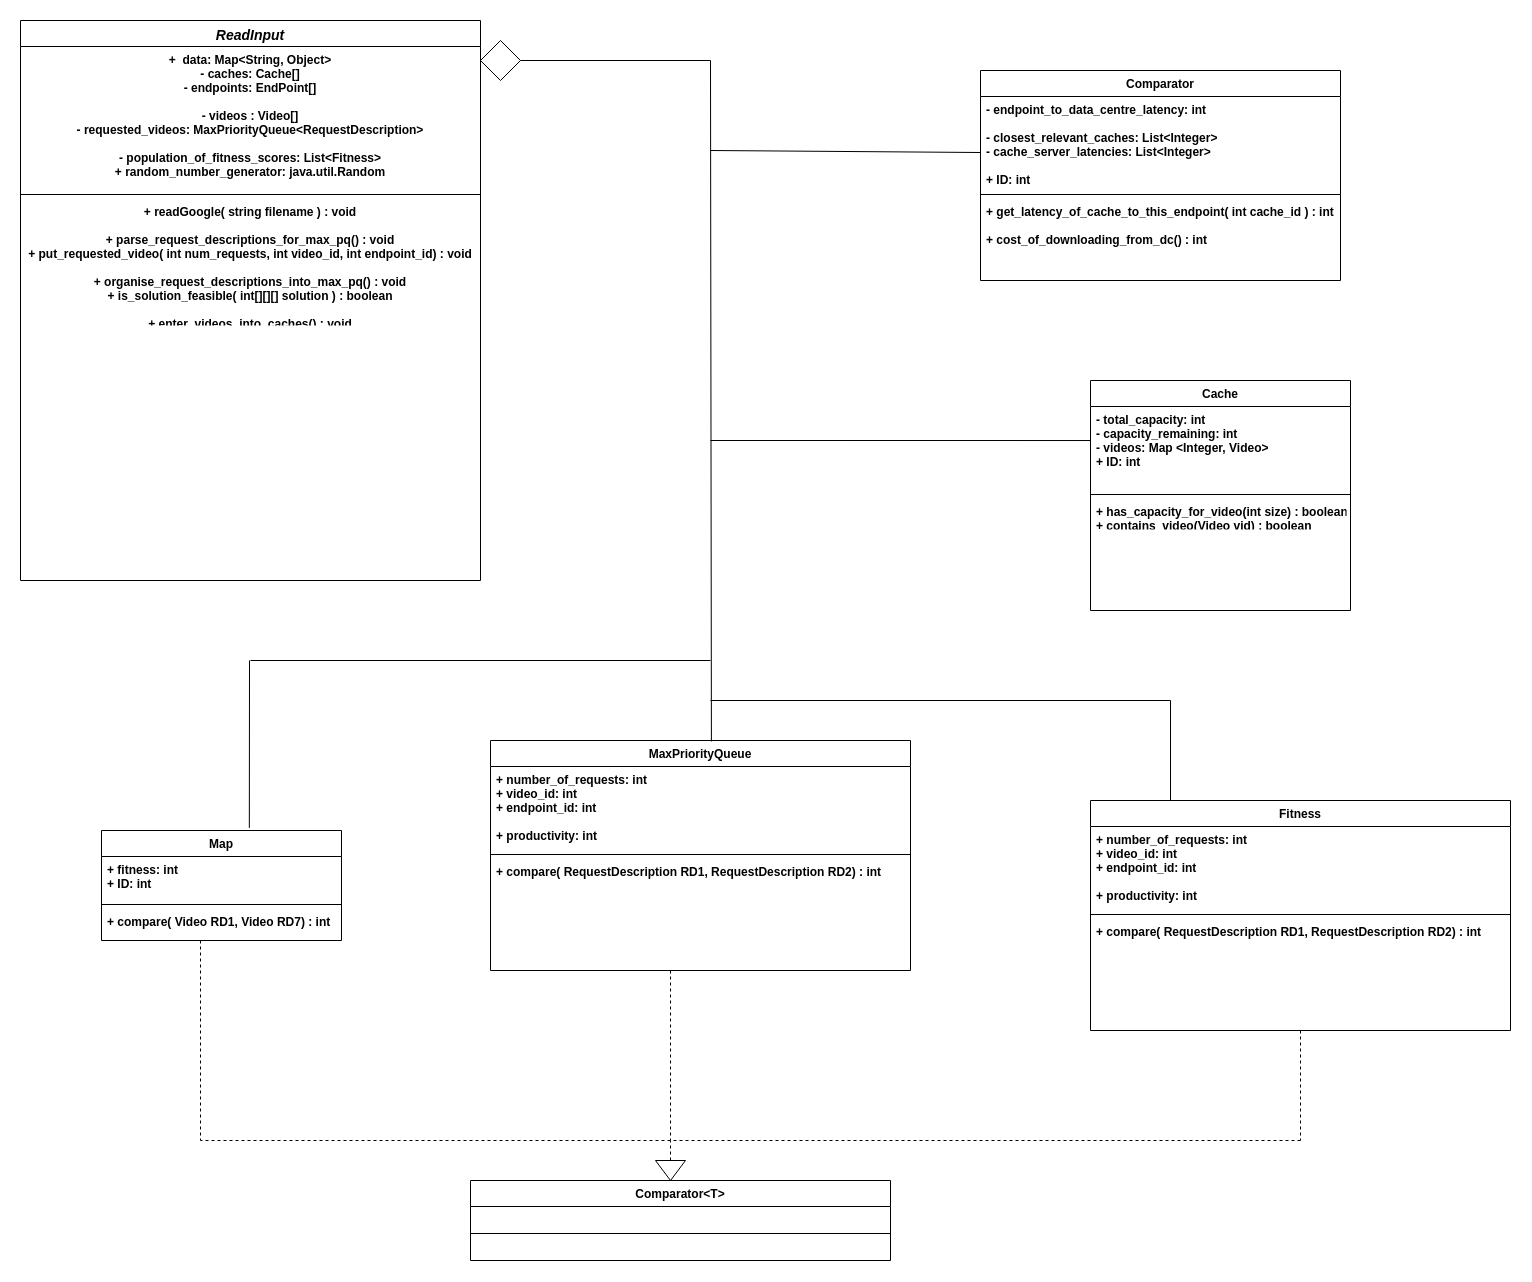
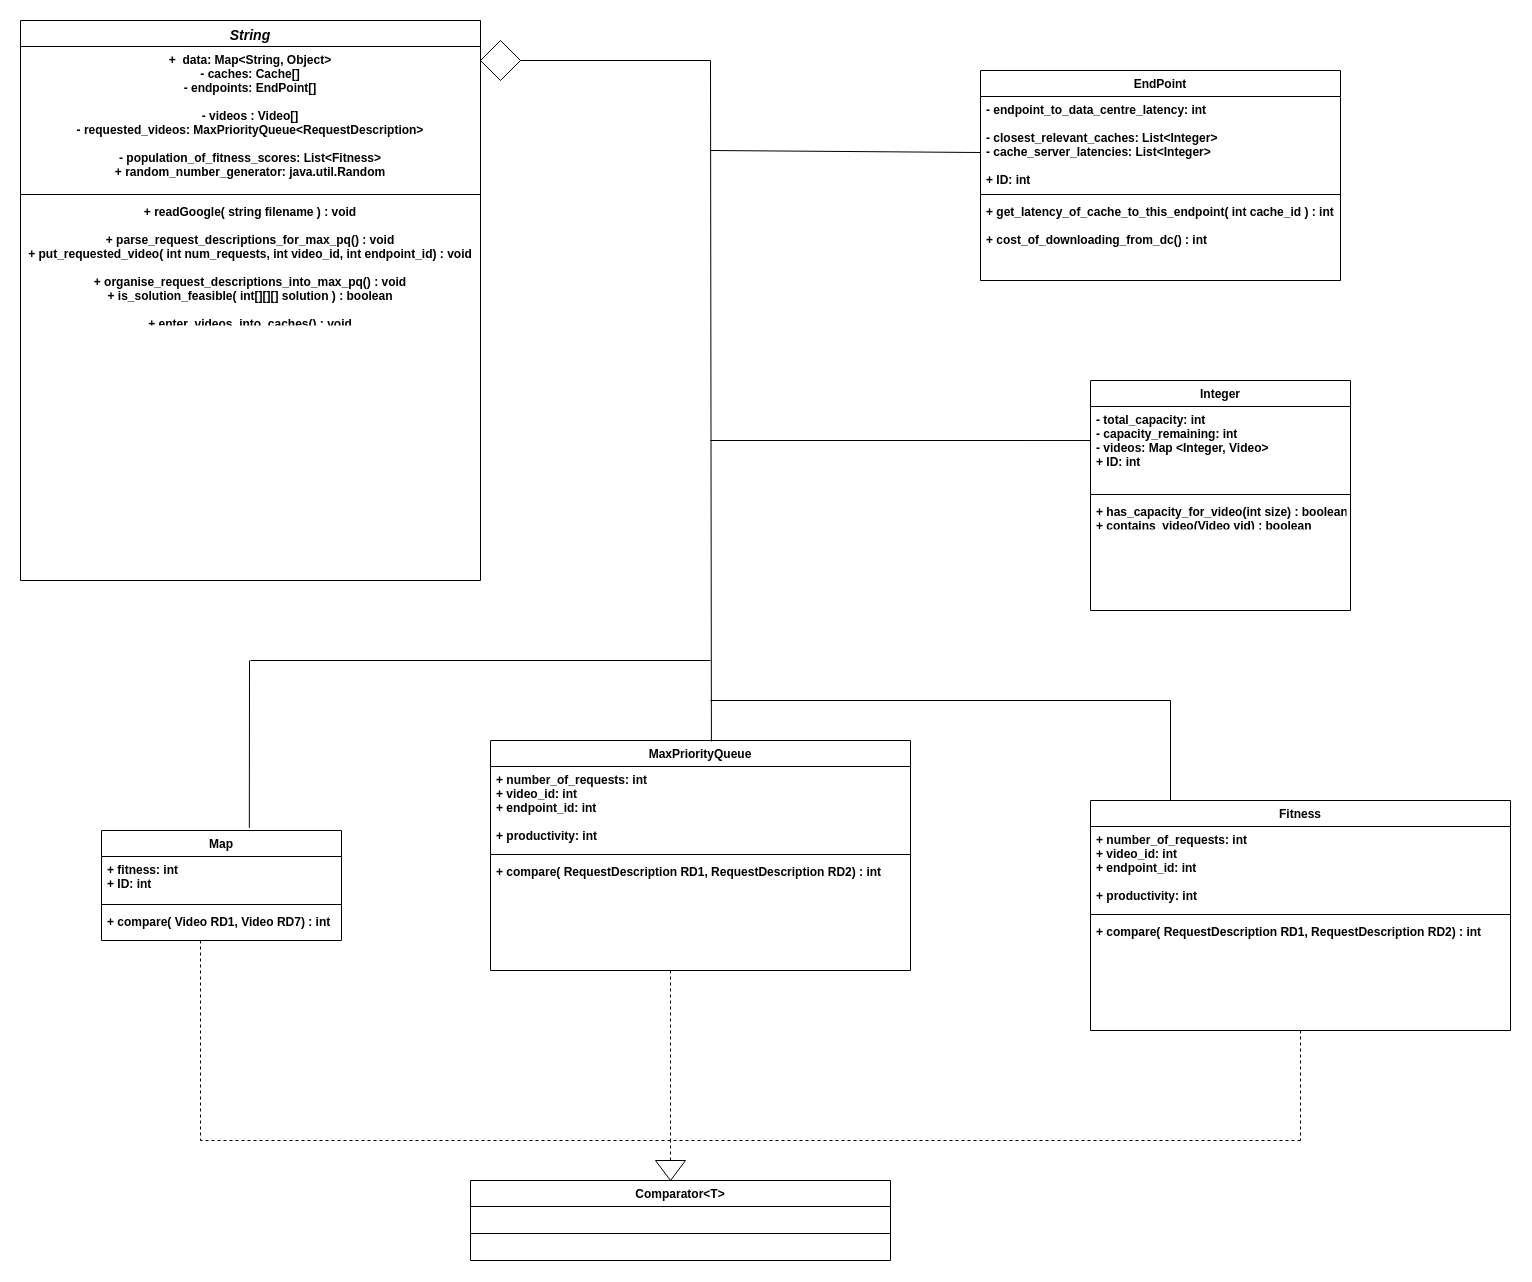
  <mxCell id="0" />
  <mxCell id="1" parent="0" />
- <mxCell id="2" value="ReadInput" style="swimlane;fontStyle=3;align=center;verticalAlign=top;childLayout=stackLayout;horizontal=1;startSize=26;horizontalStack=0;resizeParent=1;resizeLast=0;collapsible=1;marginBottom=0;rounded=0;shadow=0;strokeWidth=1;fontSize=14;" parent="1" vertex="1"><mxGeometry x="20" y="20" width="460" height="560" as="geometry"><mxRectangle x="230" y="140" width="160" height="26" as="alternateBounds" /></mxGeometry></mxCell>
+ <mxCell id="2" value="String" style="swimlane;fontStyle=3;align=center;verticalAlign=top;childLayout=stackLayout;horizontal=1;startSize=26;horizontalStack=0;resizeParent=1;resizeLast=0;collapsible=1;marginBottom=0;rounded=0;shadow=0;strokeWidth=1;fontSize=14;" parent="1" vertex="1"><mxGeometry x="20" y="20" width="460" height="560" as="geometry"><mxRectangle x="230" y="140" width="160" height="26" as="alternateBounds" /></mxGeometry></mxCell>
  <mxCell id="3" value="+  data: Map&lt;String, Object&gt;&#10;- caches: Cache[]&#10;- endpoints: EndPoint[]&#10;&#10;- videos : Video[]&#10;- requested_videos: MaxPriorityQueue&lt;RequestDescription&gt;&#10;&#10;- population_of_fitness_scores: List&lt;Fitness&gt;&#10;+ random_number_generator: java.util.Random&#10;" style="text;align=center;verticalAlign=top;spacingLeft=4;spacingRight=4;overflow=hidden;rotatable=0;points=[[0,0.5],[1,0.5]];portConstraint=eastwest;fontStyle=1" parent="2" vertex="1"><mxGeometry y="26" width="460" height="144" as="geometry" /></mxCell>
  <mxCell id="4" value="" style="line;html=1;strokeWidth=1;align=left;verticalAlign=middle;spacingTop=-1;spacingLeft=3;spacingRight=3;rotatable=0;labelPosition=right;points=[];portConstraint=eastwest;" parent="2" vertex="1"><mxGeometry y="170" width="460" height="8" as="geometry" /></mxCell>
  <mxCell id="5" value="+ readGoogle( string filename ) : void&#10;&#10;+ parse_request_descriptions_for_max_pq() : void&#10;+ put_requested_video( int num_requests, int video_id, int endpoint_id) : void&#10;&#10;+ organise_request_descriptions_into_max_pq() : void&#10;+ is_solution_feasible( int[][][] solution ) : boolean&#10;&#10;+ enter_videos_into_caches() : void&#10;&#10;+ find_fitness_score_of_solution(int[][][] solution) : Fitness&#10;+ crossover(int[][][] solution1, int[][][] solution2) : Fitness[]&#10;+ mutate( int upperbound) : void&#10;&#10;+ keep_fittest_solutions(int max_size_of_population) : void&#10;&#10;+ getVideoByID(int id) : Video&#10;+ getCacheByID(int id) : Cache&#10;+ getEndpointByID(int id) : EndPoint&#10;&#10;+ display_occupancy_of_caches(): void&#10;&#10;+ dupelicate_caches() : Cache[]&#10;+ clear_caches() : void&#10; &#10;" style="text;align=center;verticalAlign=top;spacingLeft=4;spacingRight=4;overflow=hidden;rotatable=0;points=[[0,0.5],[1,0.5]];portConstraint=eastwest;fontStyle=1" parent="2" vertex="1"><mxGeometry y="178" width="460" height="122" as="geometry" /></mxCell>
  <mxCell id="6" value="" style="endArrow=none;html=1;rounded=0;entryX=0;entryY=0.405;entryDx=0;entryDy=0;entryPerimeter=0;" edge="1" parent="2" target="8"><mxGeometry width="50" height="50" relative="1" as="geometry"><mxPoint x="690" y="420" as="sourcePoint" /><mxPoint x="1050" y="420" as="targetPoint" /></mxGeometry></mxCell>
- <mxCell id="7" value="Cache" style="swimlane;fontStyle=1;align=center;verticalAlign=top;childLayout=stackLayout;horizontal=1;startSize=26;horizontalStack=0;resizeParent=1;resizeLast=0;collapsible=1;marginBottom=0;rounded=0;shadow=0;strokeWidth=1;" parent="1" vertex="1"><mxGeometry x="1090" y="380" width="260" height="230" as="geometry"><mxRectangle x="550" y="140" width="160" height="26" as="alternateBounds" /></mxGeometry></mxCell>
+ <mxCell id="7" value="Integer" style="swimlane;fontStyle=1;align=center;verticalAlign=top;childLayout=stackLayout;horizontal=1;startSize=26;horizontalStack=0;resizeParent=1;resizeLast=0;collapsible=1;marginBottom=0;rounded=0;shadow=0;strokeWidth=1;" parent="1" vertex="1"><mxGeometry x="1090" y="380" width="260" height="230" as="geometry"><mxRectangle x="550" y="140" width="160" height="26" as="alternateBounds" /></mxGeometry></mxCell>
  <mxCell id="8" value="- total_capacity: int&#10;- capacity_remaining: int&#10;- videos: Map &lt;Integer, Video&gt;&#10;+ ID: int" style="text;align=left;verticalAlign=top;spacingLeft=4;spacingRight=4;overflow=hidden;rotatable=0;points=[[0,0.5],[1,0.5]];portConstraint=eastwest;fontStyle=1" parent="7" vertex="1"><mxGeometry y="26" width="260" height="84" as="geometry" /></mxCell>
  <mxCell id="9" value="" style="line;html=1;strokeWidth=1;align=left;verticalAlign=middle;spacingTop=-1;spacingLeft=3;spacingRight=3;rotatable=0;labelPosition=right;points=[];portConstraint=eastwest;" parent="7" vertex="1"><mxGeometry y="110" width="260" height="8" as="geometry" /></mxCell>
  <mxCell id="10" value="+ has_capacity_for_video(int size) : boolean&#10;+ contains_video(Video vid) : boolean&#10;&#10;+ add_video(Video v): void&#10;+ cache_is_overflowing() : boolean" style="text;align=left;verticalAlign=top;spacingLeft=4;spacingRight=4;overflow=hidden;rotatable=0;points=[[0,0.5],[1,0.5]];portConstraint=eastwest;fontStyle=1" parent="7" vertex="1"><mxGeometry y="118" width="260" height="26" as="geometry" /></mxCell>
- <mxCell id="11" value="Comparator" style="swimlane;fontStyle=1;align=center;verticalAlign=top;childLayout=stackLayout;horizontal=1;startSize=26;horizontalStack=0;resizeParent=1;resizeLast=0;collapsible=1;marginBottom=0;rounded=0;shadow=0;strokeWidth=1;" vertex="1" parent="1"><mxGeometry x="980" y="70" width="360" height="210" as="geometry"><mxRectangle x="550" y="140" width="160" height="26" as="alternateBounds" /></mxGeometry></mxCell>
+ <mxCell id="11" value="EndPoint" style="swimlane;fontStyle=1;align=center;verticalAlign=top;childLayout=stackLayout;horizontal=1;startSize=26;horizontalStack=0;resizeParent=1;resizeLast=0;collapsible=1;marginBottom=0;rounded=0;shadow=0;strokeWidth=1;" vertex="1" parent="1"><mxGeometry x="980" y="70" width="360" height="210" as="geometry"><mxRectangle x="550" y="140" width="160" height="26" as="alternateBounds" /></mxGeometry></mxCell>
  <mxCell id="12" value="- endpoint_to_data_centre_latency: int&#10;&#10;- closest_relevant_caches: List&lt;Integer&gt;&#10;- cache_server_latencies: List&lt;Integer&gt;&#10;&#10;+ ID: int" style="text;align=left;verticalAlign=top;spacingLeft=4;spacingRight=4;overflow=hidden;rotatable=0;points=[[0,0.5],[1,0.5]];portConstraint=eastwest;fontStyle=1" vertex="1" parent="11"><mxGeometry y="26" width="360" height="94" as="geometry" /></mxCell>
  <mxCell id="13" value="" style="line;html=1;strokeWidth=1;align=left;verticalAlign=middle;spacingTop=-1;spacingLeft=3;spacingRight=3;rotatable=0;labelPosition=right;points=[];portConstraint=eastwest;" vertex="1" parent="11"><mxGeometry y="120" width="360" height="8" as="geometry" /></mxCell>
  <mxCell id="14" value="+ get_latency_of_cache_to_this_endpoint( int cache_id ) : int&#10;&#10;+ cost_of_downloading_from_dc() : int" style="text;align=left;verticalAlign=top;spacingLeft=4;spacingRight=4;overflow=hidden;rotatable=0;points=[[0,0.5],[1,0.5]];portConstraint=eastwest;fontStyle=1" vertex="1" parent="11"><mxGeometry y="128" width="360" height="72" as="geometry" /></mxCell>
  <mxCell id="15" value="MaxPriorityQueue" style="swimlane;fontStyle=1;align=center;verticalAlign=top;childLayout=stackLayout;horizontal=1;startSize=26;horizontalStack=0;resizeParent=1;resizeLast=0;collapsible=1;marginBottom=0;rounded=0;shadow=0;strokeWidth=1;" vertex="1" parent="1"><mxGeometry x="490" y="740" width="420" height="230" as="geometry"><mxRectangle x="550" y="140" width="160" height="26" as="alternateBounds" /></mxGeometry></mxCell>
  <mxCell id="16" value="+ number_of_requests: int&#10;+ video_id: int&#10;+ endpoint_id: int&#10;&#10;+ productivity: int" style="text;align=left;verticalAlign=top;spacingLeft=4;spacingRight=4;overflow=hidden;rotatable=0;points=[[0,0.5],[1,0.5]];portConstraint=eastwest;fontStyle=1" vertex="1" parent="15"><mxGeometry y="26" width="420" height="84" as="geometry" /></mxCell>
  <mxCell id="17" value="" style="line;html=1;strokeWidth=1;align=left;verticalAlign=middle;spacingTop=-1;spacingLeft=3;spacingRight=3;rotatable=0;labelPosition=right;points=[];portConstraint=eastwest;" vertex="1" parent="15"><mxGeometry y="110" width="420" height="8" as="geometry" /></mxCell>
  <mxCell id="18" value="+ compare( RequestDescription RD1, RequestDescription RD2) : int&#10; " style="text;align=left;verticalAlign=top;spacingLeft=4;spacingRight=4;overflow=hidden;rotatable=0;points=[[0,0.5],[1,0.5]];portConstraint=eastwest;fontStyle=1" vertex="1" parent="15"><mxGeometry y="118" width="420" height="26" as="geometry" /></mxCell>
  <mxCell id="19" value="Comparator&lt;T&gt;" style="swimlane;fontStyle=1;align=center;verticalAlign=top;childLayout=stackLayout;horizontal=1;startSize=26;horizontalStack=0;resizeParent=1;resizeLast=0;collapsible=1;marginBottom=0;rounded=0;shadow=0;strokeWidth=1;" vertex="1" parent="1"><mxGeometry x="470" y="1180" width="420" height="80" as="geometry"><mxRectangle x="550" y="140" width="160" height="26" as="alternateBounds" /></mxGeometry></mxCell>
  <mxCell id="20" value="" style="line;html=1;strokeWidth=1;align=left;verticalAlign=middle;spacingTop=-1;spacingLeft=3;spacingRight=3;rotatable=0;labelPosition=right;points=[];portConstraint=eastwest;" vertex="1" parent="19"><mxGeometry y="26" width="420" height="54" as="geometry" /></mxCell>
  <mxCell id="21" value="" style="endArrow=none;dashed=1;html=1;rounded=0;exitX=0;exitY=0.5;exitDx=0;exitDy=0;" edge="1" parent="1" source="22"><mxGeometry width="50" height="50" relative="1" as="geometry"><mxPoint x="900" y="840" as="sourcePoint" /><mxPoint x="670" y="1140" as="targetPoint" /></mxGeometry></mxCell>
  <mxCell id="22" value="" style="triangle;whiteSpace=wrap;html=1;direction=south;" vertex="1" parent="1"><mxGeometry x="655" y="1160" width="30" height="20" as="geometry" /></mxCell>
  <mxCell id="23" value="Fitness" style="swimlane;fontStyle=1;align=center;verticalAlign=top;childLayout=stackLayout;horizontal=1;startSize=26;horizontalStack=0;resizeParent=1;resizeLast=0;collapsible=1;marginBottom=0;rounded=0;shadow=0;strokeWidth=1;" vertex="1" parent="1"><mxGeometry x="1090" y="800" width="420" height="230" as="geometry"><mxRectangle x="550" y="140" width="160" height="26" as="alternateBounds" /></mxGeometry></mxCell>
  <mxCell id="24" value="+ number_of_requests: int&#10;+ video_id: int&#10;+ endpoint_id: int&#10;&#10;+ productivity: int" style="text;align=left;verticalAlign=top;spacingLeft=4;spacingRight=4;overflow=hidden;rotatable=0;points=[[0,0.5],[1,0.5]];portConstraint=eastwest;fontStyle=1" vertex="1" parent="23"><mxGeometry y="26" width="420" height="84" as="geometry" /></mxCell>
  <mxCell id="25" value="" style="line;html=1;strokeWidth=1;align=left;verticalAlign=middle;spacingTop=-1;spacingLeft=3;spacingRight=3;rotatable=0;labelPosition=right;points=[];portConstraint=eastwest;" vertex="1" parent="23"><mxGeometry y="110" width="420" height="8" as="geometry" /></mxCell>
  <mxCell id="26" value="+ compare( RequestDescription RD1, RequestDescription RD2) : int&#10; " style="text;align=left;verticalAlign=top;spacingLeft=4;spacingRight=4;overflow=hidden;rotatable=0;points=[[0,0.5],[1,0.5]];portConstraint=eastwest;fontStyle=1" vertex="1" parent="23"><mxGeometry y="118" width="420" height="26" as="geometry" /></mxCell>
  <mxCell id="27" value="Map" style="swimlane;fontStyle=1;align=center;verticalAlign=top;childLayout=stackLayout;horizontal=1;startSize=26;horizontalStack=0;resizeParent=1;resizeLast=0;collapsible=1;marginBottom=0;rounded=0;shadow=0;strokeWidth=1;" vertex="1" parent="1"><mxGeometry x="101" y="830" width="240" height="110" as="geometry"><mxRectangle x="550" y="140" width="160" height="26" as="alternateBounds" /></mxGeometry></mxCell>
  <mxCell id="28" value="+ fitness: int&#10;+ ID: int" style="text;align=left;verticalAlign=top;spacingLeft=4;spacingRight=4;overflow=hidden;rotatable=0;points=[[0,0.5],[1,0.5]];portConstraint=eastwest;fontStyle=1" vertex="1" parent="27"><mxGeometry y="26" width="240" height="44" as="geometry" /></mxCell>
  <mxCell id="29" value="" style="line;html=1;strokeWidth=1;align=left;verticalAlign=middle;spacingTop=-1;spacingLeft=3;spacingRight=3;rotatable=0;labelPosition=right;points=[];portConstraint=eastwest;" vertex="1" parent="27"><mxGeometry y="70" width="240" height="8" as="geometry" /></mxCell>
  <mxCell id="30" value="+ compare( Video RD1, Video RD7) : int&#10; " style="text;align=left;verticalAlign=top;spacingLeft=4;spacingRight=4;overflow=hidden;rotatable=0;points=[[0,0.5],[1,0.5]];portConstraint=eastwest;fontStyle=1" vertex="1" parent="27"><mxGeometry y="78" width="240" height="26" as="geometry" /></mxCell>
  <mxCell id="31" value="" style="endArrow=none;dashed=1;html=1;rounded=0;" edge="1" parent="1"><mxGeometry width="50" height="50" relative="1" as="geometry"><mxPoint x="1300" y="1140" as="sourcePoint" /><mxPoint x="200" y="1140" as="targetPoint" /></mxGeometry></mxCell>
  <mxCell id="32" value="" style="endArrow=none;dashed=1;html=1;rounded=0;" edge="1" parent="1"><mxGeometry width="50" height="50" relative="1" as="geometry"><mxPoint x="670" y="970" as="sourcePoint" /><mxPoint x="670" y="1140" as="targetPoint" /></mxGeometry></mxCell>
  <mxCell id="33" value="" style="endArrow=none;dashed=1;html=1;rounded=0;exitX=0.5;exitY=1;exitDx=0;exitDy=0;" edge="1" parent="1" source="23"><mxGeometry width="50" height="50" relative="1" as="geometry"><mxPoint x="660" y="760" as="sourcePoint" /><mxPoint x="1300" y="1140" as="targetPoint" /></mxGeometry></mxCell>
  <mxCell id="34" value="" style="endArrow=none;dashed=1;html=1;rounded=0;" edge="1" parent="1"><mxGeometry width="50" height="50" relative="1" as="geometry"><mxPoint x="200" y="940" as="sourcePoint" /><mxPoint x="200" y="1140" as="targetPoint" /><Array as="points" /></mxGeometry></mxCell>
  <mxCell id="35" value="" style="endArrow=none;html=1;rounded=0;exitX=0.526;exitY=0.004;exitDx=0;exitDy=0;exitPerimeter=0;" edge="1" parent="1" source="15"><mxGeometry width="50" height="50" relative="1" as="geometry"><mxPoint x="710" y="730" as="sourcePoint" /><mxPoint x="710" y="60" as="targetPoint" /></mxGeometry></mxCell>
  <mxCell id="36" value="" style="endArrow=none;html=1;rounded=0;" edge="1" parent="1"><mxGeometry width="50" height="50" relative="1" as="geometry"><mxPoint x="250" y="660" as="sourcePoint" /><mxPoint x="710" y="660" as="targetPoint" /></mxGeometry></mxCell>
  <mxCell id="37" value="" style="endArrow=none;html=1;rounded=0;" edge="1" parent="1"><mxGeometry width="50" height="50" relative="1" as="geometry"><mxPoint x="1170" y="800" as="sourcePoint" /><mxPoint x="1170" y="700" as="targetPoint" /></mxGeometry></mxCell>
  <mxCell id="38" value="" style="endArrow=none;html=1;rounded=0;exitX=0.616;exitY=-0.024;exitDx=0;exitDy=0;exitPerimeter=0;" edge="1" parent="1" source="27"><mxGeometry width="50" height="50" relative="1" as="geometry"><mxPoint x="249.33" y="790" as="sourcePoint" /><mxPoint x="249" y="660" as="targetPoint" /></mxGeometry></mxCell>
  <mxCell id="39" value="" style="endArrow=none;html=1;rounded=0;" edge="1" parent="1"><mxGeometry width="50" height="50" relative="1" as="geometry"><mxPoint x="710" y="700" as="sourcePoint" /><mxPoint x="1170" y="700" as="targetPoint" /></mxGeometry></mxCell>
  <mxCell id="40" value="" style="endArrow=none;html=1;rounded=0;" edge="1" parent="1"><mxGeometry width="50" height="50" relative="1" as="geometry"><mxPoint x="710" y="150" as="sourcePoint" /><mxPoint x="980" y="152" as="targetPoint" /></mxGeometry></mxCell>
  <mxCell id="41" value="" style="endArrow=none;html=1;rounded=0;entryX=1;entryY=0.5;entryDx=0;entryDy=0;" edge="1" parent="1" target="42"><mxGeometry width="50" height="50" relative="1" as="geometry"><mxPoint x="710" y="60" as="sourcePoint" /><mxPoint x="530" y="66.667" as="targetPoint" /></mxGeometry></mxCell>
  <mxCell id="42" value="" style="rhombus;whiteSpace=wrap;html=1;" vertex="1" parent="1"><mxGeometry x="480" y="40" width="40" height="40" as="geometry" /></mxCell>
